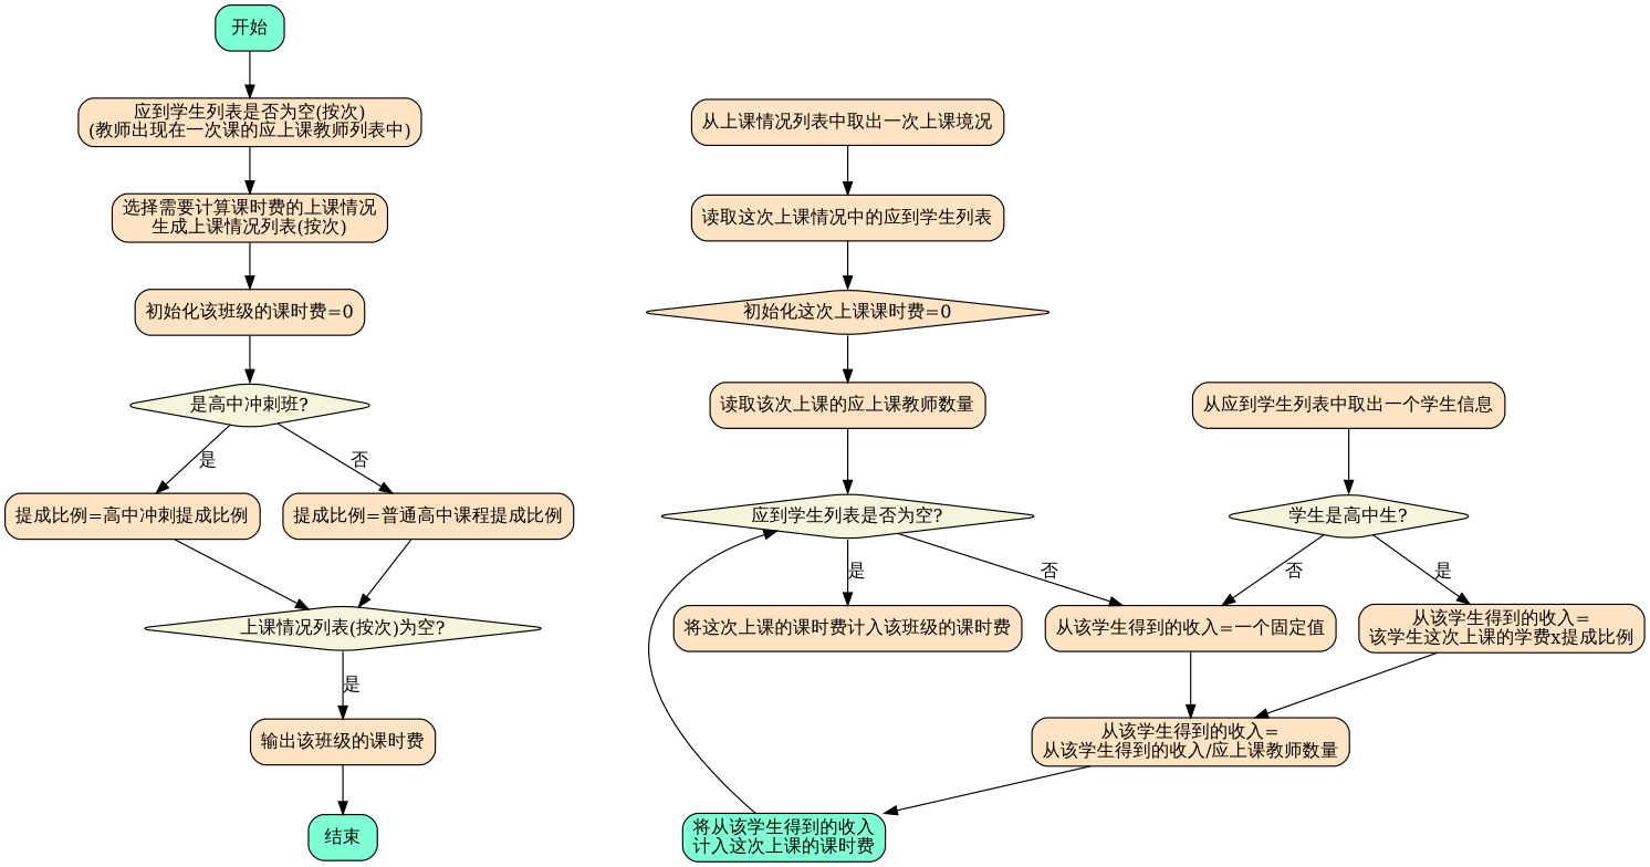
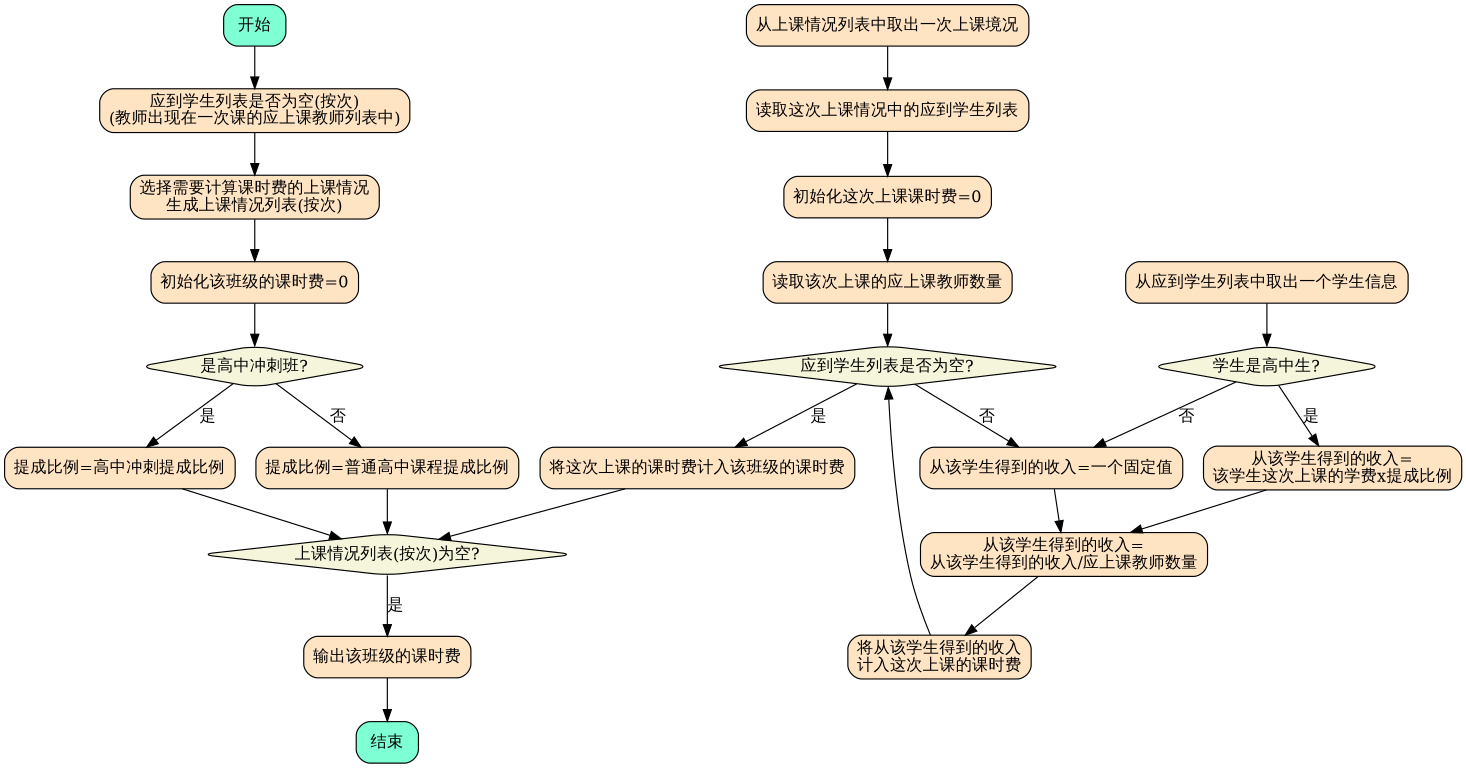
  digraph {
    node [fillcolor=bisque shape=box style="rounded,filled"]
    n1 [fillcolor=aquamarine label="结束"]
    n2 [fillcolor=aquamarine label="开始"]
    n3 [label="应到学生列表是否为空(按次)\n(教师出现在一次课的应上课教师列表中)"]
    n4 [label="选择需要计算课时费的上课情况\n生成上课情况列表(按次)"]
    n5 [label="初始化该班级的课时费=0"]
    n6 [fillcolor=beige label="是高中冲刺班?" shape=diamond]
    n7 [label="提成比例=高中冲刺提成比例"]
    n8 [label="提成比例=普通高中课程提成比例"]
    n9 [fillcolor=beige label="上课情况列表(按次)为空?" shape=diamond]
    n10 [label="输出该班级的课时费"]
    n11 [label="从上课情况列表中取出一次上课境况"]
    n12 [label="读取这次上课情况中的应到学生列表"]
-   n13 [label="初始化这次上课课时费=0" shape=diamond]
+   n13 [label="初始化这次上课课时费=0"]
    n14 [label="读取该次上课的应上课教师数量"]
    n15 [fillcolor=beige label="应到学生列表是否为空?" shape=diamond]
    n16 [label="将这次上课的课时费计入该班级的课时费"]
    n17 [label="从该学生得到的收入=一个固定值"]
    n18 [label="从应到学生列表中取出一个学生信息"]
    n19 [fillcolor=beige label="学生是高中生?" shape=diamond]
    n20 [label="从该学生得到的收入=\n该学生这次上课的学费x提成比例"]
    n21 [label="从该学生得到的收入=\n从该学生得到的收入/应上课教师数量"]
-   n22 [fillcolor=aquamarine label="将从该学生得到的收入\n计入这次上课的课时费"]
+   n22 [label="将从该学生得到的收入\n计入这次上课的课时费"]
    subgraph sub_1 {
      rank=max
      n1
    }
    n2 -> n3
    n3 -> n4
    n4 -> n5
    n5 -> n6
    n6 -> n7 [label="是"]
    n6 -> n8 [label="否"]
    n7 -> n9
    n8 -> n9
    n9 -> n10 [label="是"]
    n10 -> n1
    n11 -> n12
    n12 -> n13
    n13 -> n14
    n14 -> n15
    n15 -> n16 [label="是"]
    n15 -> n17 [label="否"]
+   n16 -> n9
    n17 -> n21
    n18 -> n19
    n19 -> n17 [label="否"]
    n19 -> n20 [label="是"]
    n20 -> n21
    n21 -> n22
    n22 -> n15
  }
